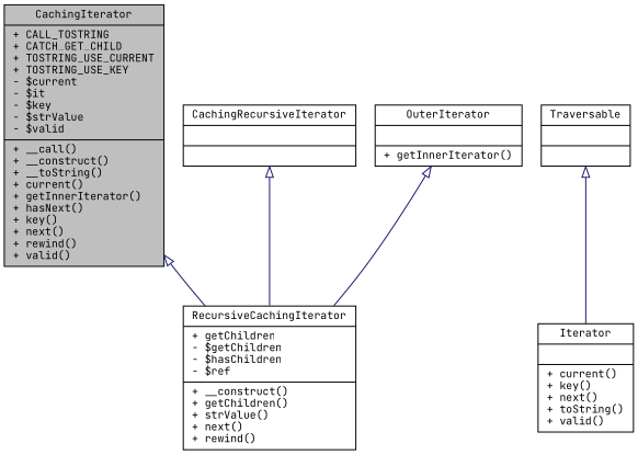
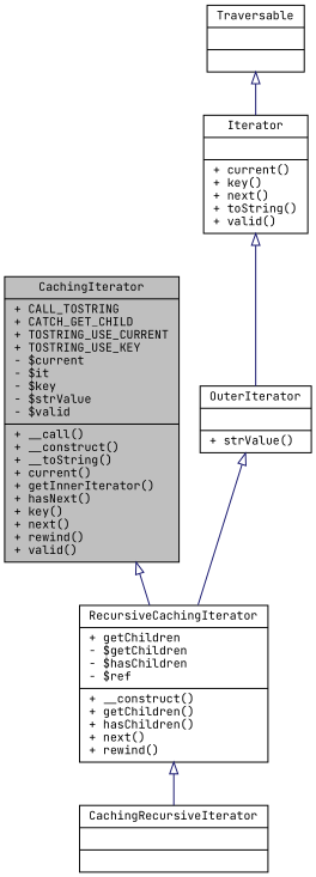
  digraph {
    fontname="JetBrains Mono"
    node [color=black fillcolor=white fontname="JetBrains Mono" fontsize=10 shape=record style=filled]
    edge [arrowtail=onormal color=midnightblue dir=back fontname="JetBrains Mono" fontsize=10 labelfontname=Helvetica labelfontsize=10 style=solid]
    n1 [fillcolor=grey75 fontcolor=black height=0.2 label="{CachingIterator\n|+ CALL_TOSTRING\l+ CATCH_GET_CHILD\l+ TOSTRING_USE_CURRENT\l+ TOSTRING_USE_KEY\l- $current\l- $it\l- $key\l- $strValue\l- $valid\l|+ __call()\l+ __construct()\l+ __toString()\l+ current()\l+ getInnerIterator()\l+ hasNext()\l+ key()\l+ next()\l+ rewind()\l+ valid()\l}" width=0.4]
-   n2 [height=0.2 label="{RecursiveCachingIterator\n|+ getChildren\l- $getChildren\l- $hasChildren\l- $ref\l|+ __construct()\l+ getChildren()\l+ strValue()\l+ next()\l+ rewind()\l}" width=0.4]
+   n2 [height=0.2 label="{RecursiveCachingIterator\n|+ getChildren\l- $getChildren\l- $hasChildren\l- $ref\l|+ __construct()\l+ getChildren()\l+ hasChildren()\l+ next()\l+ rewind()\l}" width=0.4]
    n3 [height=0.2 label="{CachingRecursiveIterator\n||}" width=0.4]
-   n4 [height=0.2 label="{OuterIterator\n||+ getInnerIterator()\l}" width=0.4]
+   n4 [height=0.2 label="{OuterIterator\n||+ strValue()\l}" width=0.4]
    n5 [height=0.2 label="{Iterator\n||+ current()\l+ key()\l+ next()\l+ toString()\l+ valid()\l}" width=0.4]
    n6 [height=0.2 label="{Traversable\n||}" width=0.4]
    n1 -> n2
-   n3 -> n2
+   n2 -> n3
    n4 -> n2
+   n5 -> n4
    n6 -> n5
  }
